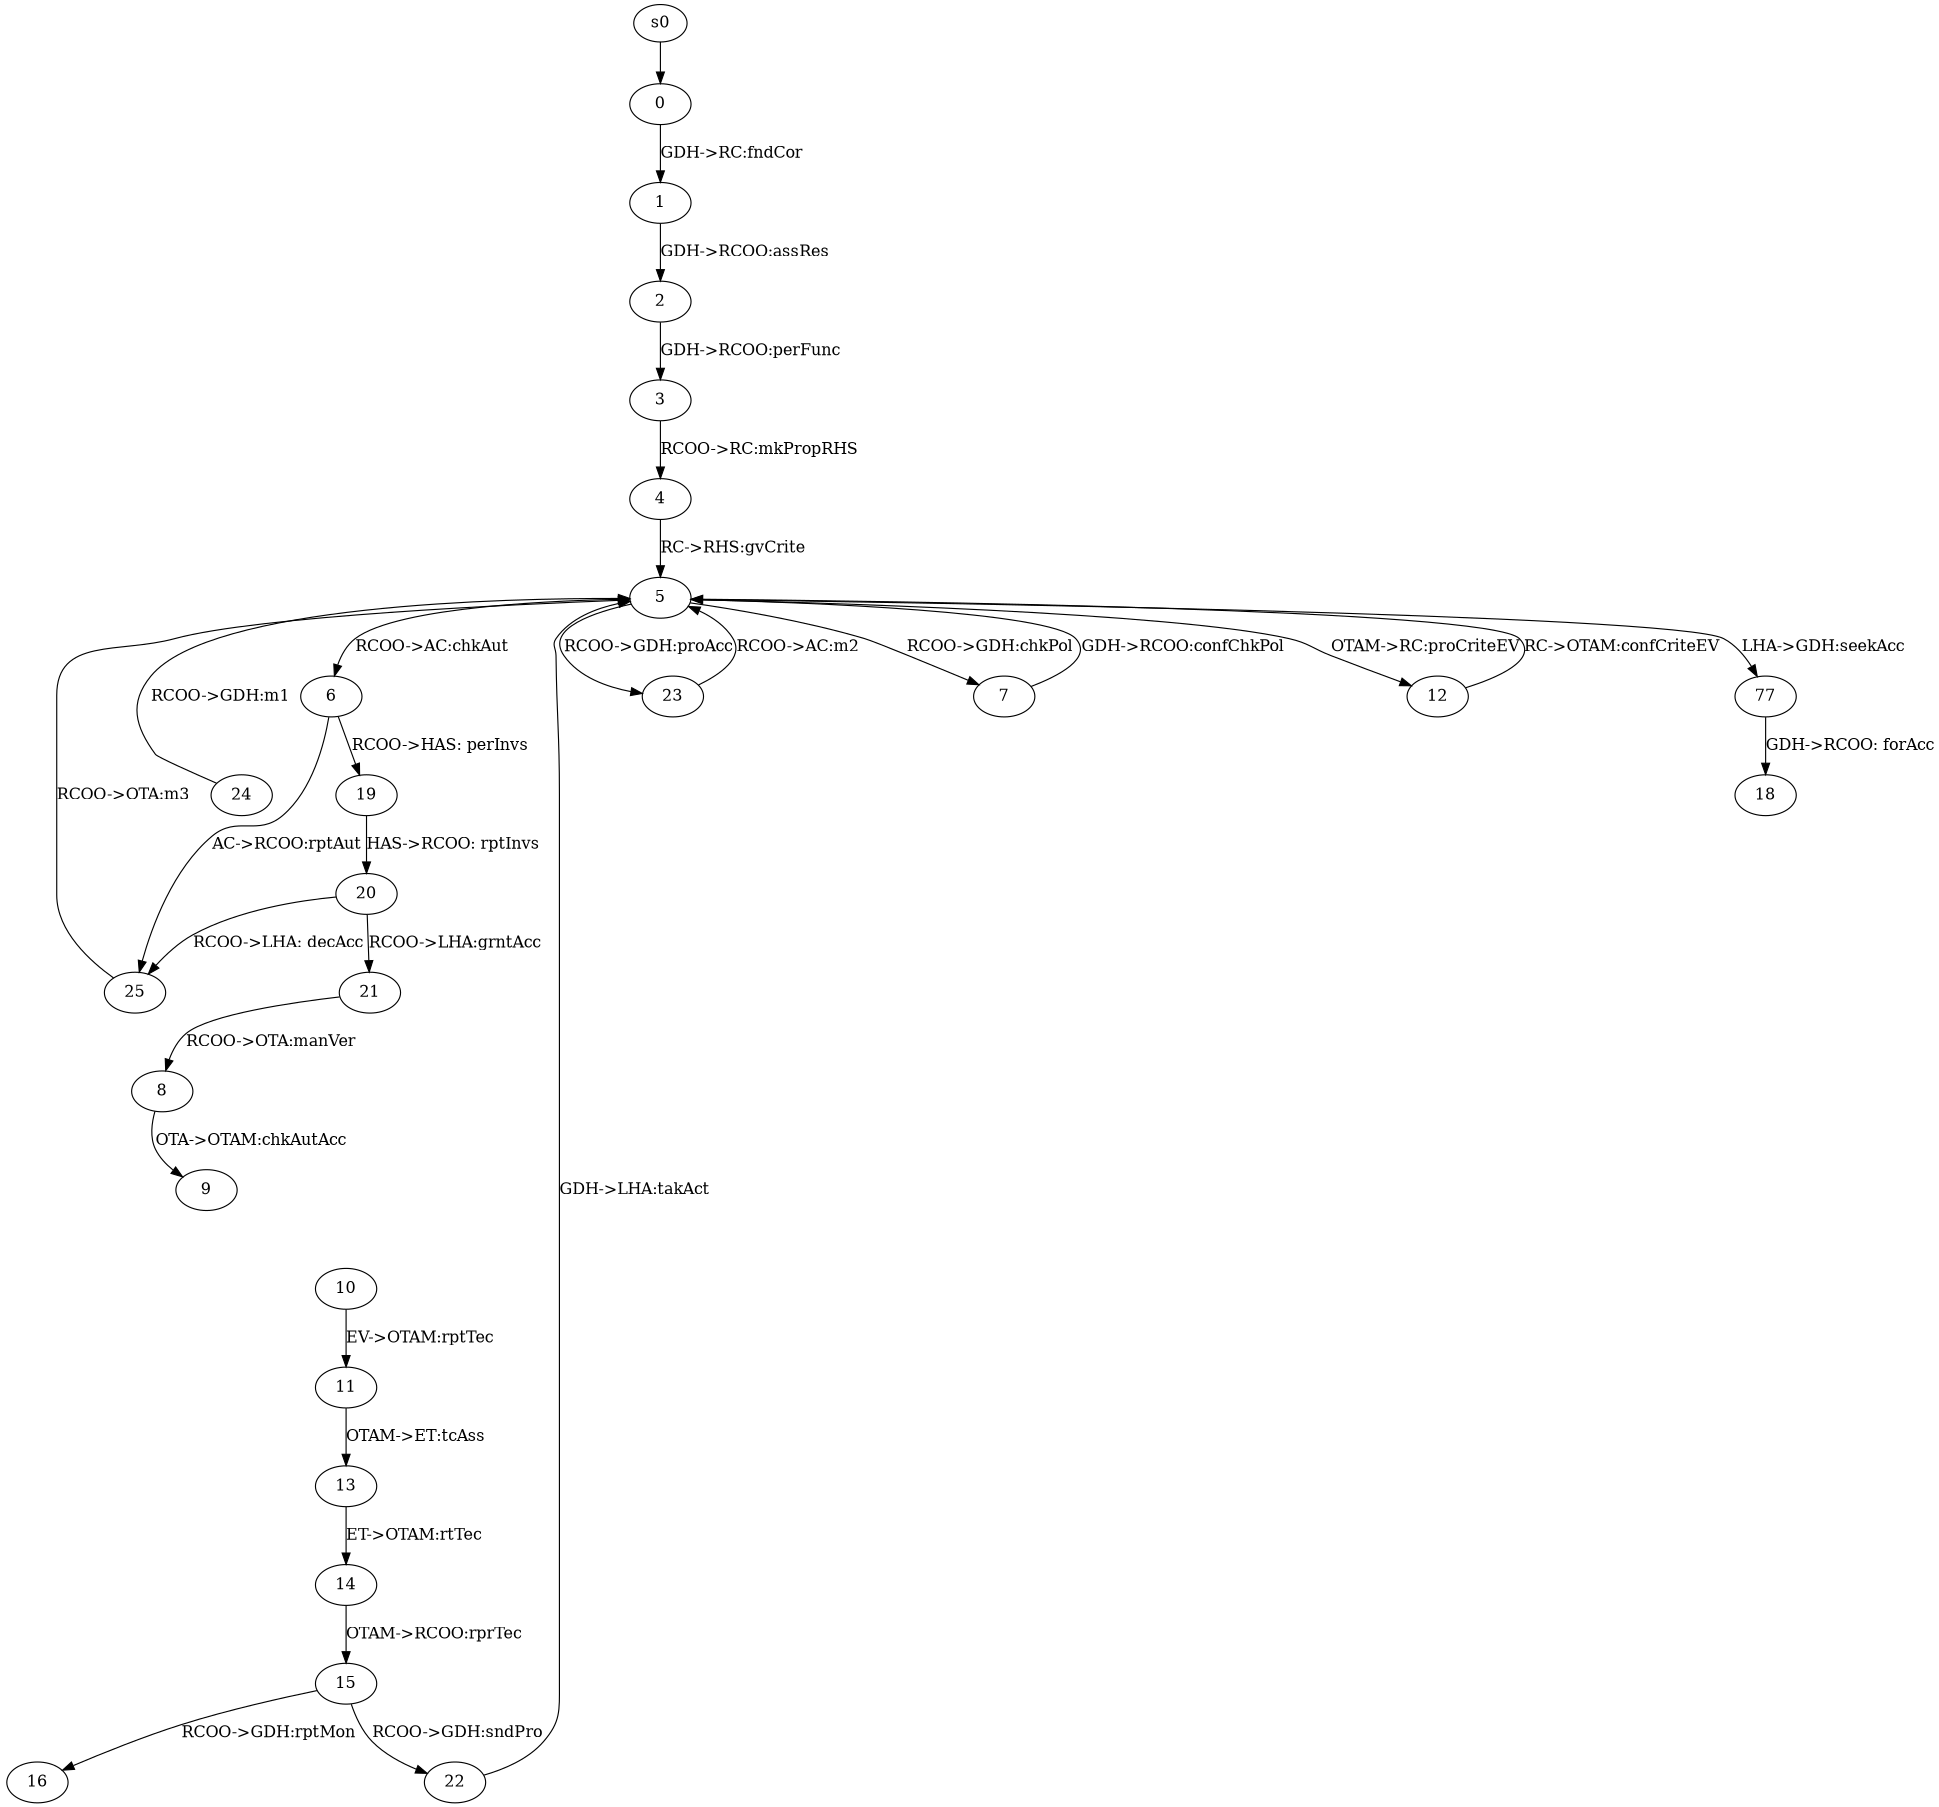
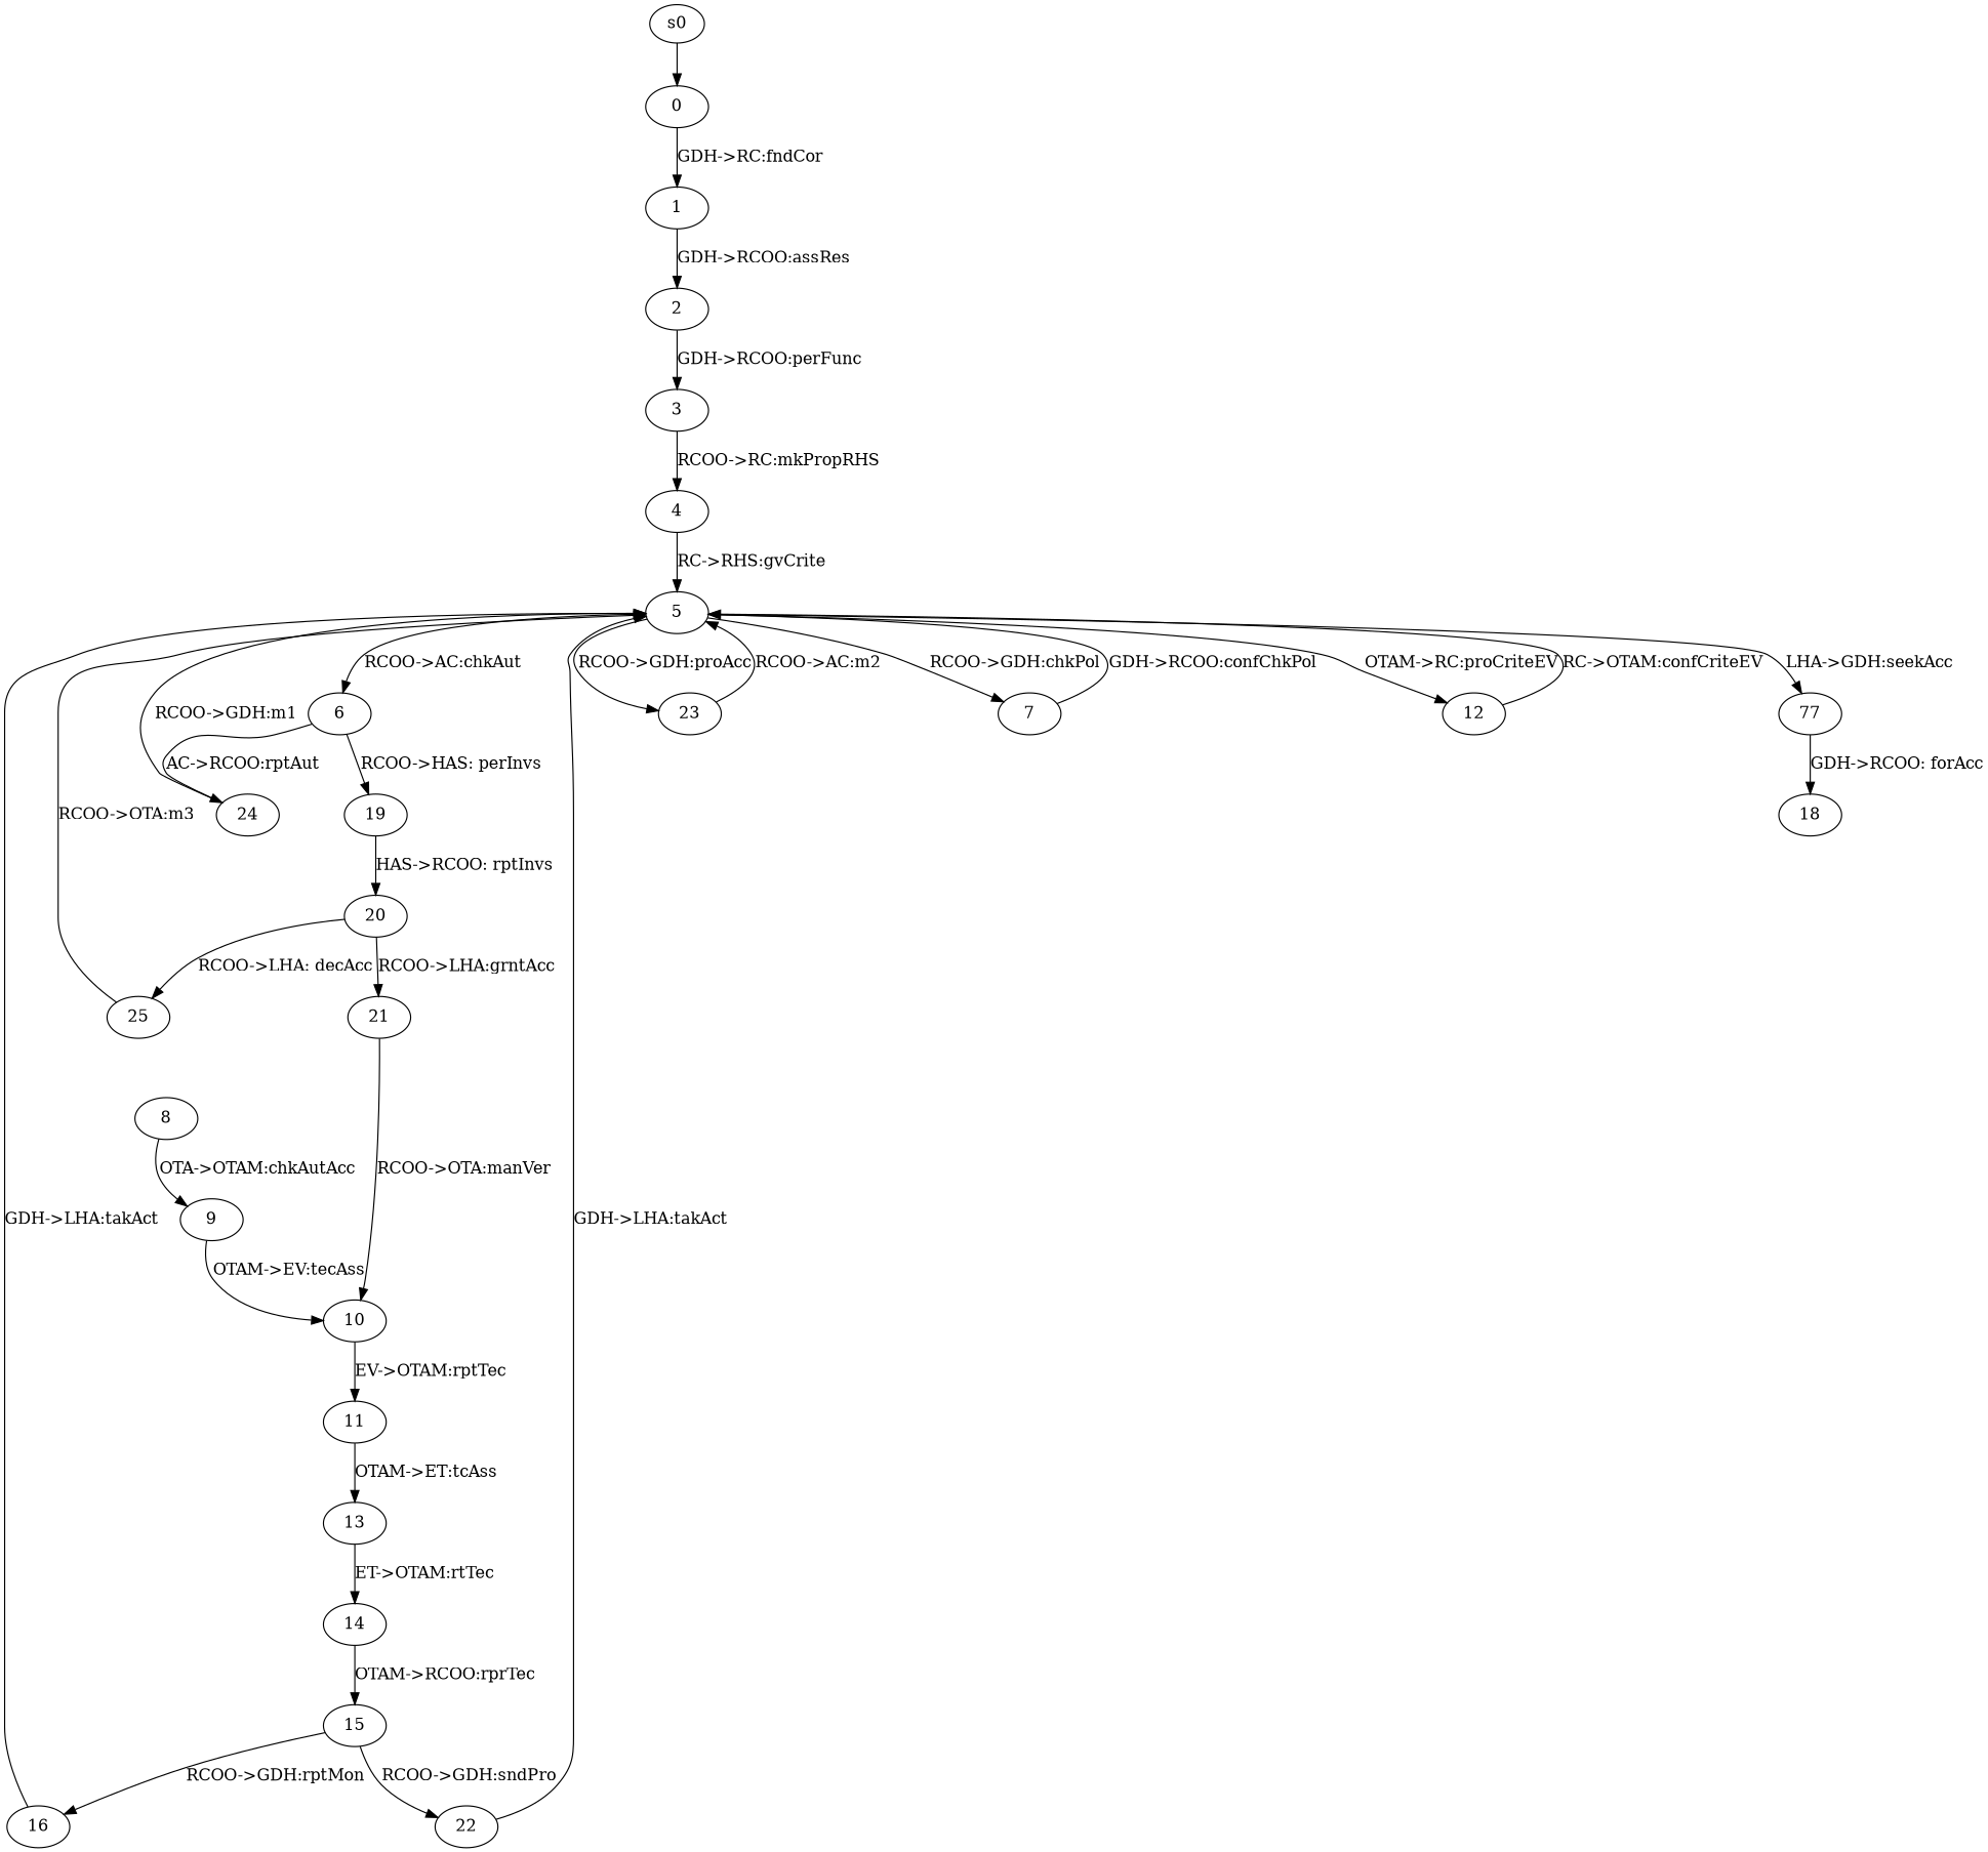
  digraph {
    s0 [height=0 width=0]
    0
    1
    2
    3
    4
    5
    6
    23
    7
    12
    n12 [label=77]
    24
    19
    18
    8
    9
    10
    11
    13
    14
    15
    16
    22
    20
    25
    21
    s0 -> 0
    0 -> 1 [label="GDH->RC:fndCor"]
    1 -> 2 [label="GDH->RCOO:assRes"]
    2 -> 3 [label="GDH->RCOO:perFunc"]
    3 -> 4 [label="RCOO->RC:mkPropRHS"]
    4 -> 5 [label="RC->RHS:gvCrite"]
    5 -> 6 [label="RCOO->AC:chkAut"]
    5 -> 23 [label="RCOO->GDH:proAcc"]
    5 -> 7 [label="RCOO->GDH:chkPol"]
    5 -> 12 [label="OTAM->RC:proCriteEV"]
    5 -> n12 [label="LHA->GDH:seekAcc"]
-   6 -> 25 [label="AC->RCOO:rptAut"]
+   6 -> 24 [label="AC->RCOO:rptAut"]
    6 -> 19 [label="RCOO->HAS: perInvs"]
    23 -> 5 [label="RCOO->AC:m2"]
    7 -> 5 [label="GDH->RCOO:confChkPol"]
    12 -> 5 [label="RC->OTAM:confCriteEV"]
    n12 -> 18 [label="GDH->RCOO: forAcc"]
    24 -> 5 [label="RCOO->GDH:m1"]
    19 -> 20 [label="HAS->RCOO: rptInvs"]
    8 -> 9 [label="OTA->OTAM:chkAutAcc"]
+   9 -> 10 [label="OTAM->EV:tecAss"]
    10 -> 11 [label="EV->OTAM:rptTec"]
    11 -> 13 [label="OTAM->ET:tcAss"]
    13 -> 14 [label="ET->OTAM:rtTec"]
    14 -> 15 [label="OTAM->RCOO:rprTec"]
    15 -> 16 [label="RCOO->GDH:rptMon"]
    15 -> 22 [label="RCOO->GDH:sndPro"]
+   16 -> 5 [label="GDH->LHA:takAct"]
    22 -> 5 [label="GDH->LHA:takAct"]
    20 -> 25 [label="RCOO->LHA: decAcc"]
    20 -> 21 [label="RCOO->LHA:grntAcc"]
    25 -> 5 [label="RCOO->OTA:m3"]
-   21 -> 8 [label="RCOO->OTA:manVer"]
+   21 -> 10 [label="RCOO->OTA:manVer"]
  }
